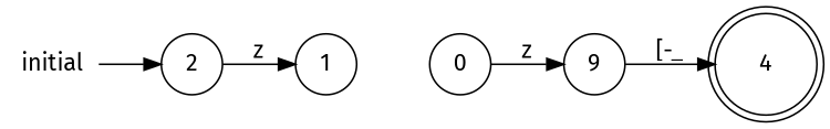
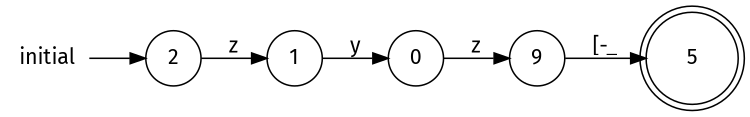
  digraph {
    fontname="Fira Sans"
    rankdir=LR
    node [fontname="Fira Sans" shape=circle]
    edge [fontname="Fira Sans"]
    0 [height=0.5 width=0.5]
    n2 [height=0.5 label=9 width=0.5]
-   4 [height=0.61111 shape=doublecircle width=0.61111]
+   4 [height=0.61111 shape=doublecircle width=0.61111 label=5]
    1 [height=0.5 width=0.5]
    2 [height=0.5 width=0.5]
    initial [height=0.5 shape=plaintext width=0.75]
    0 -> n2 [label=z]
    n2 -> 4 [label="[-_"]
+   1 -> 0 [label=y]
    2 -> 1 [label=z]
    initial -> 2
  }
